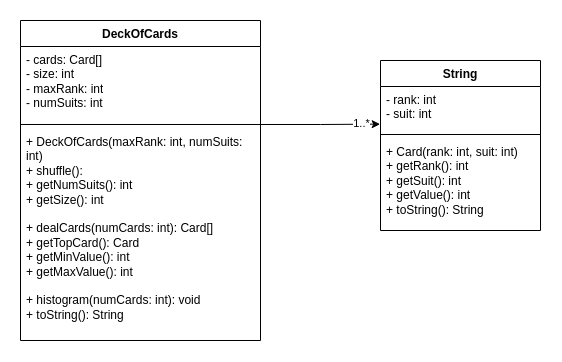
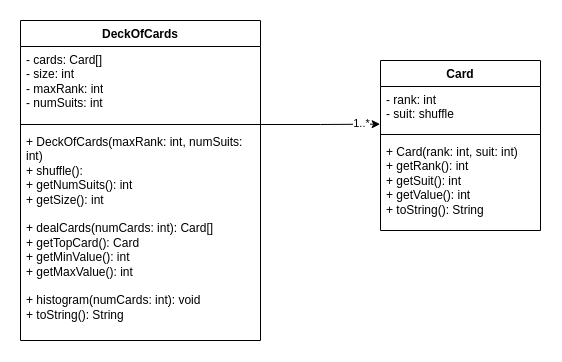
  <mxCell id="0" />
  <mxCell id="1" parent="0" />
- <mxCell id="2" value="String" style="swimlane;fontStyle=1;align=center;verticalAlign=top;childLayout=stackLayout;horizontal=1;startSize=26;horizontalStack=0;resizeParent=1;resizeParentMax=0;resizeLast=0;collapsible=1;marginBottom=0;whiteSpace=wrap;html=1;" vertex="1" parent="1"><mxGeometry x="380" y="60" width="160" height="170" as="geometry" /></mxCell>
- <mxCell id="3" value="- rank: int&lt;br&gt;- suit: int" style="text;strokeColor=none;fillColor=none;align=left;verticalAlign=top;spacingLeft=4;spacingRight=4;overflow=hidden;rotatable=0;points=[[0,0.5],[1,0.5]];portConstraint=eastwest;whiteSpace=wrap;html=1;" vertex="1" parent="2"><mxGeometry y="26" width="160" height="44" as="geometry" /></mxCell>
+ <mxCell id="2" value="Card" style="swimlane;fontStyle=1;align=center;verticalAlign=top;childLayout=stackLayout;horizontal=1;startSize=26;horizontalStack=0;resizeParent=1;resizeParentMax=0;resizeLast=0;collapsible=1;marginBottom=0;whiteSpace=wrap;html=1;" vertex="1" parent="1"><mxGeometry x="380" y="60" width="160" height="170" as="geometry" /></mxCell>
+ <mxCell id="3" value="- rank: int&lt;br&gt;- suit: shuffle" style="text;strokeColor=none;fillColor=none;align=left;verticalAlign=top;spacingLeft=4;spacingRight=4;overflow=hidden;rotatable=0;points=[[0,0.5],[1,0.5]];portConstraint=eastwest;whiteSpace=wrap;html=1;" vertex="1" parent="2"><mxGeometry y="26" width="160" height="44" as="geometry" /></mxCell>
  <mxCell id="4" value="" style="line;strokeWidth=1;fillColor=none;align=left;verticalAlign=middle;spacingTop=-1;spacingLeft=3;spacingRight=3;rotatable=0;labelPosition=right;points=[];portConstraint=eastwest;strokeColor=inherit;" vertex="1" parent="2"><mxGeometry y="70" width="160" height="8" as="geometry" /></mxCell>
  <mxCell id="5" value="+ Card(rank: int, suit: int)&lt;br&gt;+ getRank(): int&lt;br&gt;+ getSuit(): int&lt;br&gt;+ getValue(): int&lt;br&gt;+ toString(): String" style="text;strokeColor=none;fillColor=none;align=left;verticalAlign=top;spacingLeft=4;spacingRight=4;overflow=hidden;rotatable=0;points=[[0,0.5],[1,0.5]];portConstraint=eastwest;whiteSpace=wrap;html=1;" vertex="1" parent="2"><mxGeometry y="78" width="160" height="92" as="geometry" /></mxCell>
  <mxCell id="6" value="DeckOfCards" style="swimlane;fontStyle=1;align=center;verticalAlign=top;childLayout=stackLayout;horizontal=1;startSize=26;horizontalStack=0;resizeParent=1;resizeParentMax=0;resizeLast=0;collapsible=1;marginBottom=0;whiteSpace=wrap;html=1;" vertex="1" parent="1"><mxGeometry x="20" y="20" width="240" height="320" as="geometry" /></mxCell>
  <mxCell id="7" value="- cards: Card[]&lt;br&gt;- size: int&lt;br&gt;- maxRank: int&lt;br&gt;- numSuits: int" style="text;strokeColor=none;fillColor=none;align=left;verticalAlign=top;spacingLeft=4;spacingRight=4;overflow=hidden;rotatable=0;points=[[0,0.5],[1,0.5]];portConstraint=eastwest;whiteSpace=wrap;html=1;" vertex="1" parent="6"><mxGeometry y="26" width="240" height="74" as="geometry" /></mxCell>
  <mxCell id="8" value="" style="line;strokeWidth=1;fillColor=none;align=left;verticalAlign=middle;spacingTop=-1;spacingLeft=3;spacingRight=3;rotatable=0;labelPosition=right;points=[];portConstraint=eastwest;strokeColor=inherit;" vertex="1" parent="6"><mxGeometry y="100" width="240" height="8" as="geometry" /></mxCell>
  <mxCell id="9" value="+ DeckOfCards(maxRank: int, numSuits: int)&lt;br&gt;+ shuffle():&lt;br&gt;+ getNumSuits(): int&lt;br&gt;+ getSize(): int&lt;br&gt;&lt;br&gt;+ dealCards(numCards: int): Card[]&lt;br&gt;+ getTopCard(): Card&lt;br&gt;+ getMinValue(): int&lt;br&gt;+ getMaxValue(): int&lt;br&gt;&lt;br&gt;+ histogram(numCards: int): void&lt;br&gt;+ toString(): String" style="text;strokeColor=none;fillColor=none;align=left;verticalAlign=top;spacingLeft=4;spacingRight=4;overflow=hidden;rotatable=0;points=[[0,0.5],[1,0.5]];portConstraint=eastwest;whiteSpace=wrap;html=1;" vertex="1" parent="6"><mxGeometry y="108" width="240" height="212" as="geometry" /></mxCell>
  <mxCell id="10" style="edgeStyle=orthogonalEdgeStyle;rounded=0;orthogonalLoop=1;jettySize=auto;html=1;entryX=-0.002;entryY=0.855;entryDx=0;entryDy=0;entryPerimeter=0;" edge="1" parent="1" source="8" target="3"><mxGeometry relative="1" as="geometry" /></mxCell>
  <mxCell id="11" value="1..*" style="edgeLabel;html=1;align=center;verticalAlign=middle;resizable=0;points=[];" vertex="1" connectable="0" parent="10"><mxGeometry x="0.689" y="1" relative="1" as="geometry"><mxPoint as="offset" /></mxGeometry></mxCell>
